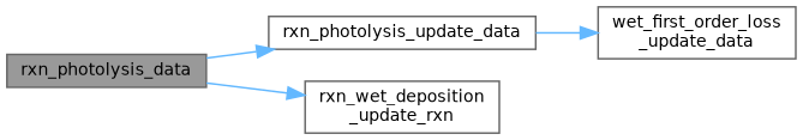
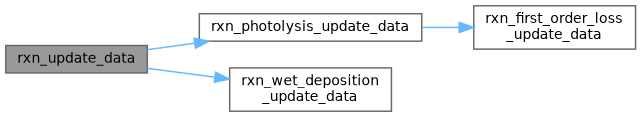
  digraph {
    rankdir=LR
    node [color=grey40 fillcolor=white fontname=Helvetica fontsize=10 shape=box style=filled]
    edge [color=steelblue1 fontname=Helvetica fontsize=10 labelfontname=Helvetica labelfontsize=10 style=solid]
-   n1 [color=gray40 fillcolor=grey60 fontcolor=black height=0.2 label=rxn_photolysis_data width=0.4]
+   n1 [color=gray40 fillcolor=grey60 fontcolor=black height=0.2 label=rxn_update_data width=0.4]
    n2 [height=0.2 label=rxn_photolysis_update_data width=0.4]
-   n3 [height=0.2 label="rxn_wet_deposition\l_update_rxn" width=0.4]
-   n4 [height=0.2 label="wet_first_order_loss\l_update_data" width=0.4]
+   n3 [height=0.2 label="rxn_wet_deposition\l_update_data" width=0.4]
+   n4 [height=0.2 label="rxn_first_order_loss\l_update_data" width=0.4]
    n1 -> n2
    n1 -> n3
    n2 -> n4
  }
